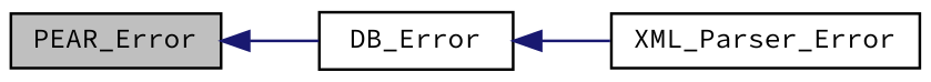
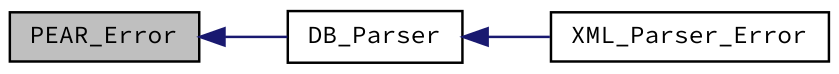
  digraph {
    fontname="Source Code Pro"
    rankdir=LR
    node [color=black fillcolor=white fontname="Source Code Pro" fontsize=10 shape=record style=filled]
    edge [color=midnightblue dir=back fontname="Source Code Pro" fontsize=10 labelfontname=Helvetica labelfontsize=10 style=solid]
    n1 [fillcolor=grey75 fontcolor=black height=0.2 label=PEAR_Error width=0.4]
-   n2 [height=0.2 label=DB_Error width=0.4]
+   n2 [height=0.2 label=DB_Parser width=0.4]
    n3 [height=0.2 label=XML_Parser_Error width=0.4]
    n1 -> n2
    n2 -> n3
  }
